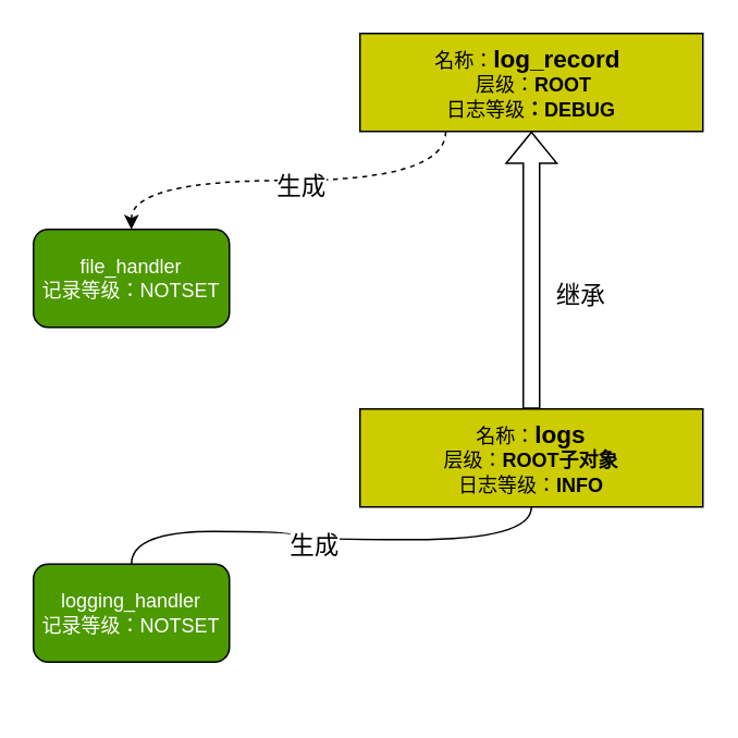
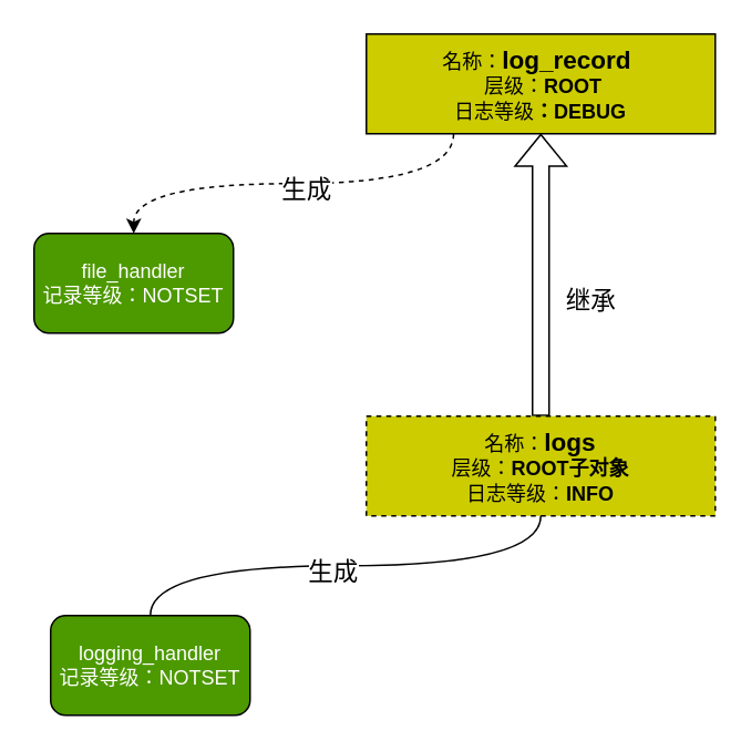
  <mxCell id="0" />
  <mxCell id="1" parent="0" />
  <mxCell id="2" style="edgeStyle=orthogonalEdgeStyle;curved=1;rounded=0;orthogonalLoop=1;jettySize=auto;html=1;exitX=0.25;exitY=1;exitDx=0;exitDy=0;dashed=1;" edge="1" parent="1" source="4" target="5"><mxGeometry relative="1" as="geometry" /></mxCell>
  <mxCell id="3" value="&lt;font color=&quot;#000000&quot; style=&quot;font-size: 15px&quot;&gt;生成&lt;/font&gt;" style="edgeLabel;html=1;align=center;verticalAlign=middle;resizable=0;points=[];fontColor=#000000;" vertex="1" connectable="0" parent="2"><mxGeometry x="-0.059" y="2" relative="1" as="geometry"><mxPoint as="offset" /></mxGeometry></mxCell>
  <mxCell id="4" value="名称：&lt;font style=&quot;font-size: 15px&quot;&gt;&lt;b&gt;log_record&lt;/b&gt;&amp;nbsp;&lt;/font&gt;&lt;br&gt;&amp;nbsp;层级：&lt;b&gt;ROOT&lt;/b&gt;&lt;br&gt;日志等级&lt;b&gt;：DEBUG&lt;br&gt;&lt;/b&gt;" style="rounded=0;whiteSpace=wrap;html=1;fillColor=#CCCC00;" vertex="1" parent="1"><mxGeometry x="220" y="20" width="210" height="60" as="geometry" /></mxCell>
  <mxCell id="5" value="file_handler&lt;br&gt;记录等级：NOTSET" style="rounded=1;whiteSpace=wrap;html=1;fillColor=#4D9900;fontColor=#FFFFFF;" vertex="1" parent="1"><mxGeometry x="20" y="140" width="120" height="60" as="geometry" /></mxCell>
  <mxCell id="6" value="" style="shape=flexArrow;endArrow=classic;html=1;rounded=0;curved=1;entryX=0.5;entryY=1;entryDx=0;entryDy=0;exitX=0.5;exitY=0;exitDx=0;exitDy=0;" edge="1" parent="1" source="7" target="4"><mxGeometry width="50" height="50" relative="1" as="geometry"><mxPoint x="175" y="260" as="sourcePoint" /><mxPoint x="180" y="220" as="targetPoint" /></mxGeometry></mxCell>
- <mxCell id="7" value="名称：&lt;b&gt;&lt;font style=&quot;font-size: 15px&quot;&gt;logs&lt;/font&gt;&lt;br&gt;&lt;/b&gt;层级：&lt;b&gt;ROOT子对象&lt;/b&gt;&lt;br&gt;日志等级：&lt;b&gt;INFO&lt;/b&gt;" style="rounded=0;whiteSpace=wrap;html=1;fillColor=#CCCC00;" vertex="1" parent="1"><mxGeometry x="220" y="250" width="210" height="60" as="geometry" /></mxCell>
- <mxCell id="8" value="logging_handler&lt;br&gt;记录等级：NOTSET" style="rounded=1;whiteSpace=wrap;html=1;fillColor=#4D9900;fontColor=#FFFFFF;" vertex="1" parent="1"><mxGeometry x="20" y="345" width="120" height="60" as="geometry" /></mxCell>
+ <mxCell id="7" value="名称：&lt;b&gt;&lt;font style=&quot;font-size: 15px&quot;&gt;logs&lt;/font&gt;&lt;br&gt;&lt;/b&gt;层级：&lt;b&gt;ROOT子对象&lt;/b&gt;&lt;br&gt;日志等级：&lt;b&gt;INFO&lt;/b&gt;" style="rounded=0;whiteSpace=wrap;html=1;fillColor=#CCCC00;dashed=1;" vertex="1" parent="1"><mxGeometry x="220" y="250" width="210" height="60" as="geometry" /></mxCell>
+ <mxCell id="8" value="logging_handler&lt;br&gt;记录等级：NOTSET" style="rounded=1;whiteSpace=wrap;html=1;fillColor=#4D9900;fontColor=#FFFFFF;" vertex="1" parent="1"><mxGeometry x="30" y="370" width="120" height="60" as="geometry" /></mxCell>
  <mxCell id="9" style="edgeStyle=orthogonalEdgeStyle;curved=1;rounded=0;orthogonalLoop=1;jettySize=auto;html=1;exitX=0.5;exitY=1;exitDx=0;exitDy=0;entryX=0.5;entryY=0;entryDx=0;entryDy=0;endArrow=none;" edge="1" parent="1" source="7" target="8"><mxGeometry relative="1" as="geometry"><mxPoint x="302.5" y="390" as="sourcePoint" /><mxPoint x="110" y="500" as="targetPoint" /></mxGeometry></mxCell>
  <mxCell id="10" value="&lt;font style=&quot;font-size: 15px&quot;&gt;生成&lt;/font&gt;" style="edgeLabel;html=1;align=center;verticalAlign=middle;resizable=0;points=[];fontColor=#000000;" vertex="1" connectable="0" parent="9"><mxGeometry x="0.06" y="2" relative="1" as="geometry"><mxPoint as="offset" /></mxGeometry></mxCell>
  <mxCell id="11" value="继承" style="text;html=1;align=center;verticalAlign=middle;resizable=0;points=[];autosize=1;strokeColor=none;fillColor=none;fontSize=15;fontColor=#000000;" vertex="1" parent="1"><mxGeometry x="330" y="170" width="50" height="20" as="geometry" /></mxCell>
